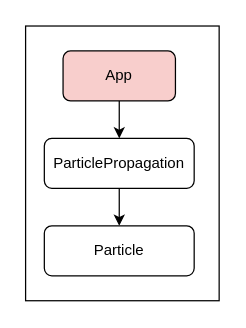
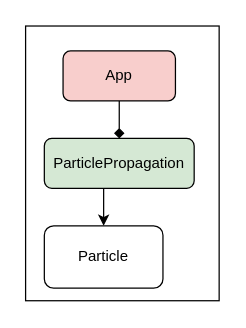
  <mxCell id="0" />
  <mxCell id="1" parent="0" />
  <mxCell id="2" value="" style="rounded=0;whiteSpace=wrap;html=1;" vertex="1" parent="1"><mxGeometry x="20" y="20" width="155" height="220" as="geometry" /></mxCell>
- <mxCell id="3" style="edgeStyle=orthogonalEdgeStyle;rounded=0;orthogonalLoop=1;jettySize=auto;html=1;exitX=0.5;exitY=1;exitDx=0;exitDy=0;entryX=0.5;entryY=0;entryDx=0;entryDy=0;" edge="1" parent="1" source="4" target="6"><mxGeometry relative="1" as="geometry" /></mxCell>
+ <mxCell id="3" style="edgeStyle=orthogonalEdgeStyle;rounded=0;orthogonalLoop=1;jettySize=auto;html=1;exitX=0.5;exitY=1;exitDx=0;exitDy=0;entryX=0.5;entryY=0;entryDx=0;entryDy=0;endArrow=diamond;" edge="1" parent="1" source="4" target="6"><mxGeometry relative="1" as="geometry" /></mxCell>
  <mxCell id="4" value="App" style="rounded=1;whiteSpace=wrap;html=1;fillColor=#f8cecc;" vertex="1" parent="1"><mxGeometry x="50" y="40" width="90" height="40" as="geometry" /></mxCell>
  <mxCell id="5" style="edgeStyle=orthogonalEdgeStyle;rounded=0;orthogonalLoop=1;jettySize=auto;html=1;exitX=0.5;exitY=1;exitDx=0;exitDy=0;entryX=0.5;entryY=0;entryDx=0;entryDy=0;" edge="1" parent="1" source="6" target="7"><mxGeometry relative="1" as="geometry" /></mxCell>
- <mxCell id="6" value="ParticlePropagation" style="rounded=1;whiteSpace=wrap;html=1;" vertex="1" parent="1"><mxGeometry x="35" y="110" width="120" height="40" as="geometry" /></mxCell>
- <mxCell id="7" value="Particle" style="rounded=1;whiteSpace=wrap;html=1;" vertex="1" parent="1"><mxGeometry x="35" y="180" width="120" height="40" as="geometry" /></mxCell>
+ <mxCell id="6" value="ParticlePropagation" style="rounded=1;whiteSpace=wrap;html=1;fillColor=#d5e8d4;" vertex="1" parent="1"><mxGeometry x="35" y="110" width="120" height="40" as="geometry" /></mxCell>
+ <mxCell id="7" value="Particle" style="rounded=1;whiteSpace=wrap;html=1;" vertex="1" parent="1"><mxGeometry x="35" y="180" width="95" height="50" as="geometry" /></mxCell>
